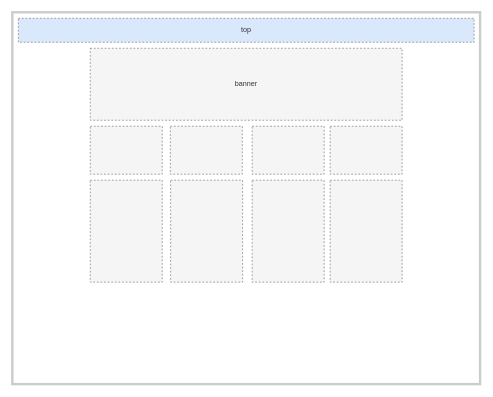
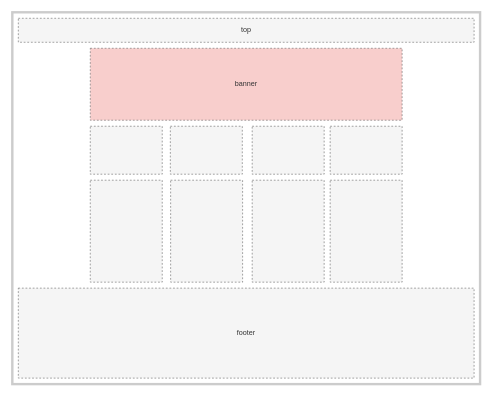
  <mxCell id="0" />
  <mxCell id="1" parent="0" />
  <mxCell id="2" value="" style="rounded=0;whiteSpace=wrap;html=1;strokeWidth=4;strokeColor=#CCCCCC;" parent="1" vertex="1"><mxGeometry x="20" y="20" width="780" height="620" as="geometry" /></mxCell>
- <mxCell id="3" value="top" style="rounded=0;whiteSpace=wrap;html=1;dashed=1;fillColor=#dae8fc;fontColor=#333333;strokeColor=#666666;" parent="1" vertex="1"><mxGeometry x="30" y="30" width="760" height="40" as="geometry" /></mxCell>
- <mxCell id="4" value="banner" style="rounded=0;whiteSpace=wrap;html=1;dashed=1;fillColor=#f5f5f5;fontColor=#333333;strokeColor=#666666;" parent="1" vertex="1"><mxGeometry x="150" y="80" width="520" height="120" as="geometry" /></mxCell>
+ <mxCell id="3" value="top" style="rounded=0;whiteSpace=wrap;html=1;dashed=1;fillColor=#f5f5f5;fontColor=#333333;strokeColor=#666666;" parent="1" vertex="1"><mxGeometry x="30" y="30" width="760" height="40" as="geometry" /></mxCell>
+ <mxCell id="4" value="banner" style="rounded=0;whiteSpace=wrap;html=1;dashed=1;fillColor=#f8cecc;fontColor=#333333;strokeColor=#666666;" parent="1" vertex="1"><mxGeometry x="150" y="80" width="520" height="120" as="geometry" /></mxCell>
  <mxCell id="5" value="" style="rounded=0;whiteSpace=wrap;html=1;dashed=1;fillColor=#f5f5f5;fontColor=#333333;strokeColor=#666666;" parent="1" vertex="1"><mxGeometry x="150" y="210" width="120" height="80" as="geometry" /></mxCell>
  <mxCell id="6" value="" style="rounded=0;whiteSpace=wrap;html=1;dashed=1;fillColor=#f5f5f5;fontColor=#333333;strokeColor=#666666;" parent="1" vertex="1"><mxGeometry x="283.5" y="210" width="120" height="80" as="geometry" /></mxCell>
  <mxCell id="7" value="" style="rounded=0;whiteSpace=wrap;html=1;dashed=1;fillColor=#f5f5f5;fontColor=#333333;strokeColor=#666666;" parent="1" vertex="1"><mxGeometry x="420" y="210" width="120" height="80" as="geometry" /></mxCell>
  <mxCell id="8" value="" style="rounded=0;whiteSpace=wrap;html=1;dashed=1;fillColor=#f5f5f5;fontColor=#333333;strokeColor=#666666;" parent="1" vertex="1"><mxGeometry x="550" y="210" width="120" height="80" as="geometry" /></mxCell>
  <mxCell id="9" value="" style="rounded=0;whiteSpace=wrap;html=1;dashed=1;fillColor=#f5f5f5;fontColor=#333333;strokeColor=#666666;" parent="1" vertex="1"><mxGeometry x="150" y="300" width="120" height="170" as="geometry" /></mxCell>
  <mxCell id="10" value="" style="rounded=0;whiteSpace=wrap;html=1;dashed=1;fillColor=#f5f5f5;fontColor=#333333;strokeColor=#666666;" parent="1" vertex="1"><mxGeometry x="284" y="300" width="120" height="170" as="geometry" /></mxCell>
  <mxCell id="11" value="" style="rounded=0;whiteSpace=wrap;html=1;dashed=1;fillColor=#f5f5f5;fontColor=#333333;strokeColor=#666666;" parent="1" vertex="1"><mxGeometry x="420" y="300" width="120" height="170" as="geometry" /></mxCell>
  <mxCell id="12" value="" style="rounded=0;whiteSpace=wrap;html=1;dashed=1;fillColor=#f5f5f5;fontColor=#333333;strokeColor=#666666;" parent="1" vertex="1"><mxGeometry x="550" y="300" width="120" height="170" as="geometry" /></mxCell>
+ <mxCell id="13" value="footer" style="rounded=0;whiteSpace=wrap;html=1;dashed=1;fillColor=#f5f5f5;fontColor=#333333;strokeColor=#666666;" parent="1" vertex="1"><mxGeometry x="30" y="480" width="760" height="150" as="geometry" /></mxCell>
